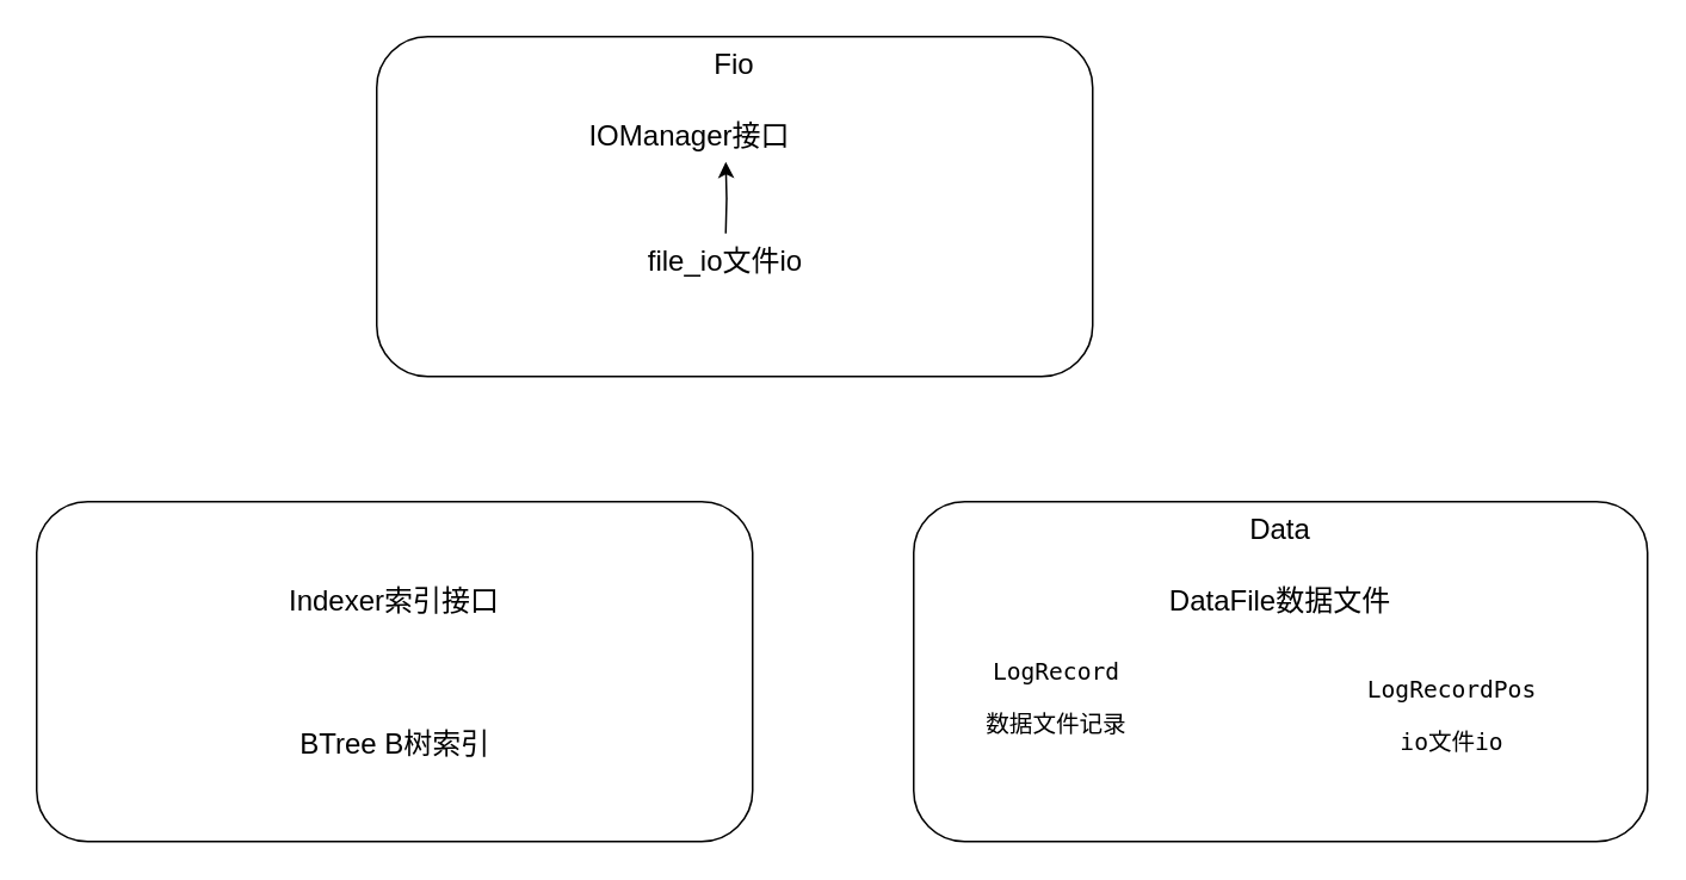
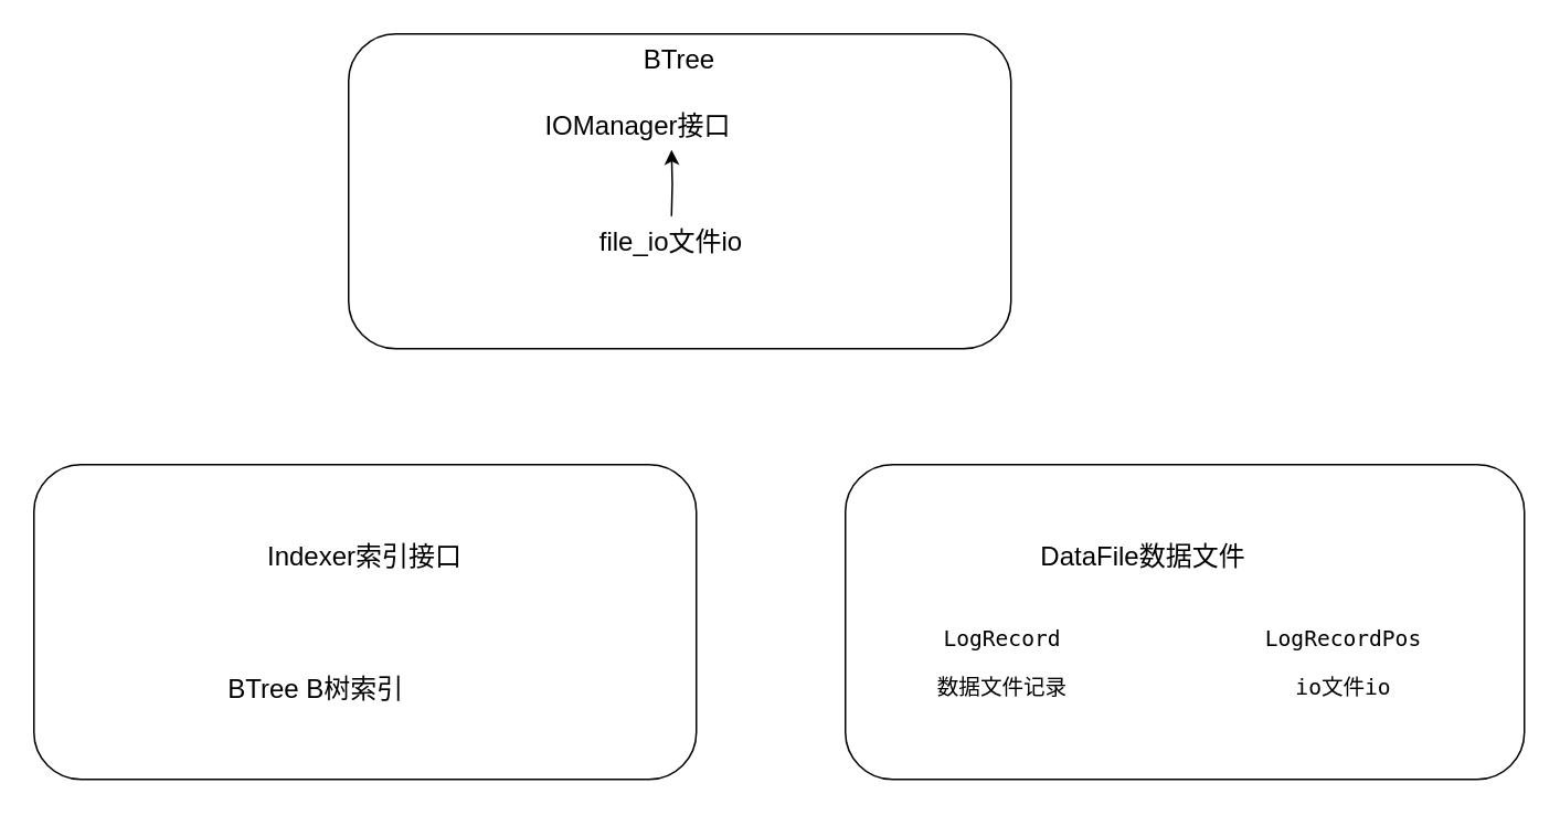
  <mxCell id="0" />
  <mxCell id="1" parent="0" />
  <mxCell id="2" value="" style="group" vertex="1" connectable="0" parent="1"><mxGeometry x="20" y="280" width="430" height="190" as="geometry" /></mxCell>
  <mxCell id="3" value="" style="rounded=1;whiteSpace=wrap;html=1;" vertex="1" parent="2"><mxGeometry width="400" height="190" as="geometry" /></mxCell>
  <mxCell id="4" value="Indexer索引接口" style="text;html=1;align=center;verticalAlign=middle;whiteSpace=wrap;rounded=0;fontSize=16;" vertex="1" parent="2"><mxGeometry x="135" y="40" width="130" height="30" as="geometry" /></mxCell>
- <mxCell id="5" value="BTree B树索引" style="text;html=1;align=center;verticalAlign=middle;whiteSpace=wrap;rounded=0;fontSize=16;" vertex="1" parent="2"><mxGeometry x="137.5" y="120" width="125" height="30" as="geometry" /></mxCell>
+ <mxCell id="5" value="BTree B树索引" style="text;html=1;align=center;verticalAlign=middle;whiteSpace=wrap;rounded=0;fontSize=16;" vertex="1" parent="2"><mxGeometry x="107.5" y="120" width="125" height="30" as="geometry" /></mxCell>
  <mxCell id="6" value="" style="group;fontColor=default;labelBackgroundColor=none;" vertex="1" connectable="0" parent="1"><mxGeometry x="510" y="280" width="410" height="190" as="geometry" /></mxCell>
  <mxCell id="7" value="" style="rounded=1;whiteSpace=wrap;html=1;" vertex="1" parent="6"><mxGeometry width="410" height="190" as="geometry" /></mxCell>
- <mxCell id="8" value="Data" style="text;html=1;align=center;verticalAlign=middle;whiteSpace=wrap;rounded=0;fontSize=16;" vertex="1" parent="6"><mxGeometry x="174.25" width="61.5" height="30" as="geometry" /></mxCell>
- <mxCell id="9" value="DataFile数据文件" style="text;html=1;align=center;verticalAlign=middle;whiteSpace=wrap;rounded=0;fontSize=16;" vertex="1" parent="6"><mxGeometry x="140" y="40" width="130" height="30" as="geometry" /></mxCell>
- <mxCell id="10" value="&lt;div style=&quot;&quot;&gt;&lt;pre style=&quot;font-family:'JetBrains Mono',monospace;font-size:9.8pt;&quot;&gt;LogRecord&lt;/pre&gt;&lt;pre style=&quot;font-family:'JetBrains Mono',monospace;font-size:9.8pt;&quot;&gt;数据文件记录&lt;/pre&gt;&lt;/div&gt;" style="text;html=1;align=center;verticalAlign=middle;whiteSpace=wrap;rounded=0;fontSize=16;fontColor=default;labelBackgroundColor=none;" vertex="1" parent="6"><mxGeometry x="15" y="90" width="130" height="40" as="geometry" /></mxCell>
+ <mxCell id="9" value="DataFile数据文件" style="text;html=1;align=center;verticalAlign=middle;whiteSpace=wrap;rounded=0;fontSize=16;" vertex="1" parent="6"><mxGeometry x="115" y="40" width="130" height="30" as="geometry" /></mxCell>
+ <mxCell id="10" value="&lt;div style=&quot;&quot;&gt;&lt;pre style=&quot;font-family:'JetBrains Mono',monospace;font-size:9.8pt;&quot;&gt;LogRecord&lt;/pre&gt;&lt;pre style=&quot;font-family:'JetBrains Mono',monospace;font-size:9.8pt;&quot;&gt;数据文件记录&lt;/pre&gt;&lt;/div&gt;" style="text;html=1;align=center;verticalAlign=middle;whiteSpace=wrap;rounded=0;fontSize=16;fontColor=default;labelBackgroundColor=none;" vertex="1" parent="6"><mxGeometry x="30" y="100" width="130" height="40" as="geometry" /></mxCell>
  <mxCell id="11" value="&lt;div style=&quot;&quot;&gt;&lt;pre style=&quot;font-family:'JetBrains Mono',monospace;font-size:9.8pt;&quot;&gt;LogRecordPos&lt;/pre&gt;&lt;pre style=&quot;font-family:'JetBrains Mono',monospace;font-size:9.8pt;&quot;&gt;io文件io&lt;/pre&gt;&lt;/div&gt;" style="text;html=1;align=center;verticalAlign=middle;whiteSpace=wrap;rounded=0;fontSize=16;fontColor=default;labelBackgroundColor=none;" vertex="1" parent="6"><mxGeometry x="235.75" y="100" width="130" height="40" as="geometry" /></mxCell>
  <mxCell id="12" value="" style="group" vertex="1" connectable="0" parent="1"><mxGeometry x="210" y="20" width="400" height="190" as="geometry" /></mxCell>
  <mxCell id="13" value="" style="rounded=1;whiteSpace=wrap;html=1;" vertex="1" parent="12"><mxGeometry width="400" height="190" as="geometry" /></mxCell>
- <mxCell id="14" value="Fio" style="text;html=1;align=center;verticalAlign=middle;whiteSpace=wrap;rounded=0;fontSize=16;" vertex="1" parent="12"><mxGeometry x="170" width="60" height="30" as="geometry" /></mxCell>
+ <mxCell id="14" value="BTree" style="text;html=1;align=center;verticalAlign=middle;whiteSpace=wrap;rounded=0;fontSize=16;" vertex="1" parent="12"><mxGeometry x="170" width="60" height="30" as="geometry" /></mxCell>
  <mxCell id="15" value="IOManager接口" style="text;html=1;align=center;verticalAlign=middle;whiteSpace=wrap;rounded=0;fontSize=16;" vertex="1" parent="12"><mxGeometry x="110" y="40" width="130" height="30" as="geometry" /></mxCell>
  <mxCell id="16" value="file_io文件io" style="text;html=1;align=center;verticalAlign=middle;whiteSpace=wrap;rounded=0;fontSize=16;" vertex="1" parent="12"><mxGeometry x="130" y="110" width="130" height="30" as="geometry" /></mxCell>
  <mxCell id="17" style="edgeStyle=orthogonalEdgeStyle;rounded=0;orthogonalLoop=1;jettySize=auto;html=1;exitX=0.5;exitY=0;exitDx=0;exitDy=0;" edge="1" parent="12"><mxGeometry relative="1" as="geometry"><mxPoint x="195" y="110" as="sourcePoint" /><mxPoint x="195" y="70" as="targetPoint" /></mxGeometry></mxCell>
